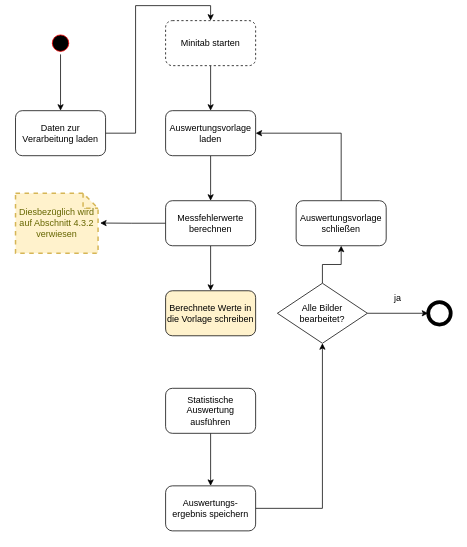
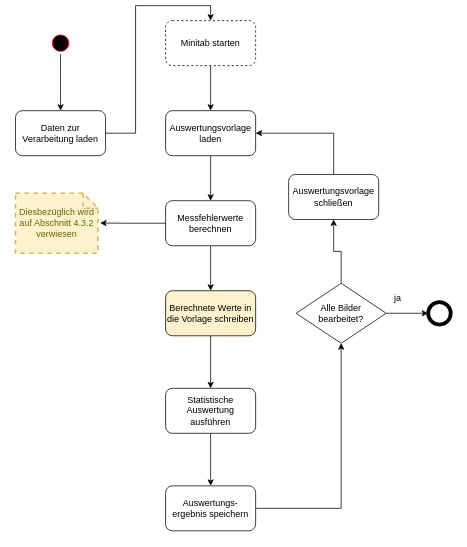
  <mxCell id="0" />
  <mxCell id="1" parent="0" />
  <mxCell id="2" style="edgeStyle=orthogonalEdgeStyle;rounded=0;orthogonalLoop=1;jettySize=auto;html=1;fontSize=12;" edge="1" parent="1" source="3" target="5"><mxGeometry relative="1" as="geometry" /></mxCell>
  <mxCell id="3" value="" style="ellipse;html=1;shape=startState;fillColor=#000000;strokeColor=#ff0000;" parent="1" vertex="1"><mxGeometry x="65" y="35" width="30" height="30" as="geometry" /></mxCell>
  <mxCell id="4" style="edgeStyle=orthogonalEdgeStyle;rounded=0;orthogonalLoop=1;jettySize=auto;html=1;entryX=0.5;entryY=0;entryDx=0;entryDy=0;exitX=1;exitY=0.5;exitDx=0;exitDy=0;" parent="1" source="5" target="7" edge="1"><mxGeometry relative="1" as="geometry" /></mxCell>
  <mxCell id="5" value="Daten zur Verarbeitung laden" style="rounded=1;whiteSpace=wrap;html=1;" parent="1" vertex="1"><mxGeometry x="20" y="140" width="120" height="60" as="geometry" /></mxCell>
  <mxCell id="6" style="edgeStyle=orthogonalEdgeStyle;rounded=0;orthogonalLoop=1;jettySize=auto;html=1;entryX=0.5;entryY=0;entryDx=0;entryDy=0;" parent="1" source="7" target="9" edge="1"><mxGeometry relative="1" as="geometry" /></mxCell>
  <mxCell id="7" value="Minitab starten" style="rounded=1;whiteSpace=wrap;html=1;dashed=1;" parent="1" vertex="1"><mxGeometry x="220" y="20" width="120" height="60" as="geometry" /></mxCell>
  <mxCell id="8" style="edgeStyle=orthogonalEdgeStyle;rounded=0;orthogonalLoop=1;jettySize=auto;html=1;" parent="1" source="9" target="12" edge="1"><mxGeometry relative="1" as="geometry" /></mxCell>
  <mxCell id="9" value="Auswertungsvorlage laden" style="rounded=1;whiteSpace=wrap;html=1;" parent="1" vertex="1"><mxGeometry x="220" y="140" width="120" height="60" as="geometry" /></mxCell>
  <mxCell id="10" style="edgeStyle=orthogonalEdgeStyle;rounded=0;orthogonalLoop=1;jettySize=auto;html=1;entryX=1.025;entryY=0.497;entryDx=0;entryDy=0;entryPerimeter=0;fontSize=12;" parent="1" source="12" target="13" edge="1"><mxGeometry relative="1" as="geometry" /></mxCell>
  <mxCell id="11" style="edgeStyle=orthogonalEdgeStyle;rounded=0;orthogonalLoop=1;jettySize=auto;html=1;entryX=0.5;entryY=0;entryDx=0;entryDy=0;fontSize=12;" parent="1" source="12" target="15" edge="1"><mxGeometry relative="1" as="geometry" /></mxCell>
  <mxCell id="12" value="Messfehlerwerte berechnen" style="rounded=1;whiteSpace=wrap;html=1;" parent="1" vertex="1"><mxGeometry x="220" y="260" width="120" height="60" as="geometry" /></mxCell>
  <mxCell id="13" value="Diesbezüglich wird auf Abschnitt 4.3.2 verwiesen" style="shape=note;strokeWidth=2;fontSize=12;size=20;whiteSpace=wrap;html=1;fillColor=#fff2cc;strokeColor=#d6b656;fontColor=#666600;dashed=1;" parent="1" vertex="1"><mxGeometry x="20" y="250" width="110.0" height="80" as="geometry" /></mxCell>
+ <mxCell id="14" style="edgeStyle=orthogonalEdgeStyle;rounded=0;orthogonalLoop=1;jettySize=auto;html=1;entryX=0.5;entryY=0;entryDx=0;entryDy=0;fontSize=12;" parent="1" source="15" target="17" edge="1"><mxGeometry relative="1" as="geometry" /></mxCell>
  <mxCell id="15" value="Berechnete Werte in die Vorlage schreiben" style="rounded=1;whiteSpace=wrap;html=1;fontSize=12;fillColor=#fff2cc;" parent="1" vertex="1"><mxGeometry x="220" y="380" width="120" height="60" as="geometry" /></mxCell>
  <mxCell id="16" style="edgeStyle=orthogonalEdgeStyle;rounded=0;orthogonalLoop=1;jettySize=auto;html=1;entryX=0.5;entryY=0;entryDx=0;entryDy=0;fontSize=12;" parent="1" source="17" target="19" edge="1"><mxGeometry relative="1" as="geometry" /></mxCell>
  <mxCell id="17" value="Statistische Auswertung ausführen" style="rounded=1;whiteSpace=wrap;html=1;fontSize=12;" parent="1" vertex="1"><mxGeometry x="220" y="510" width="120" height="60" as="geometry" /></mxCell>
  <mxCell id="18" style="edgeStyle=orthogonalEdgeStyle;rounded=0;orthogonalLoop=1;jettySize=auto;html=1;entryX=0.5;entryY=1;entryDx=0;entryDy=0;fontSize=12;" parent="1" source="19" target="22" edge="1"><mxGeometry relative="1" as="geometry" /></mxCell>
  <mxCell id="19" value="Auswertungs-ergebnis speichern" style="rounded=1;whiteSpace=wrap;html=1;fontSize=12;" parent="1" vertex="1"><mxGeometry x="220" y="640" width="120" height="60" as="geometry" /></mxCell>
  <mxCell id="20" style="edgeStyle=orthogonalEdgeStyle;rounded=0;orthogonalLoop=1;jettySize=auto;html=1;entryX=0.5;entryY=1;entryDx=0;entryDy=0;fontSize=12;" parent="1" source="22" target="24" edge="1"><mxGeometry relative="1" as="geometry" /></mxCell>
  <mxCell id="21" style="edgeStyle=orthogonalEdgeStyle;rounded=0;orthogonalLoop=1;jettySize=auto;html=1;entryX=0;entryY=0.5;entryDx=0;entryDy=0;fontSize=12;" parent="1" source="22" target="25" edge="1"><mxGeometry relative="1" as="geometry" /></mxCell>
- <mxCell id="22" value="Alle Bilder &lt;br&gt;bearbeitet?" style="rhombus;whiteSpace=wrap;html=1;fontSize=12;" parent="1" vertex="1"><mxGeometry x="369" y="370" width="120" height="80" as="geometry" /></mxCell>
+ <mxCell id="22" value="Alle Bilder &lt;br&gt;bearbeitet?" style="rhombus;whiteSpace=wrap;html=1;fontSize=12;" parent="1" vertex="1"><mxGeometry x="394" y="370" width="120" height="80" as="geometry" /></mxCell>
  <mxCell id="23" style="edgeStyle=orthogonalEdgeStyle;rounded=0;orthogonalLoop=1;jettySize=auto;html=1;entryX=1;entryY=0.5;entryDx=0;entryDy=0;fontSize=12;exitX=0.5;exitY=0;exitDx=0;exitDy=0;" parent="1" source="24" target="9" edge="1"><mxGeometry relative="1" as="geometry" /></mxCell>
- <mxCell id="24" value="Auswertungsvorlage schließen" style="rounded=1;whiteSpace=wrap;html=1;fontSize=12;" parent="1" vertex="1"><mxGeometry x="394" y="260" width="120" height="60" as="geometry" /></mxCell>
+ <mxCell id="24" value="Auswertungsvorlage schließen" style="rounded=1;whiteSpace=wrap;html=1;fontSize=12;" parent="1" vertex="1"><mxGeometry x="384" y="225" width="120" height="60" as="geometry" /></mxCell>
  <mxCell id="25" value="" style="shape=ellipse;html=1;dashed=0;whitespace=wrap;aspect=fixed;strokeWidth=5;perimeter=ellipsePerimeter;fontSize=12;" parent="1" vertex="1"><mxGeometry x="570" y="395" width="30" height="30" as="geometry" /></mxCell>
  <mxCell id="26" value="ja" style="text;html=1;align=center;verticalAlign=middle;resizable=0;points=[];autosize=1;strokeColor=none;fontSize=12;" parent="1" vertex="1"><mxGeometry x="514" y="380" width="30" height="20" as="geometry" /></mxCell>
